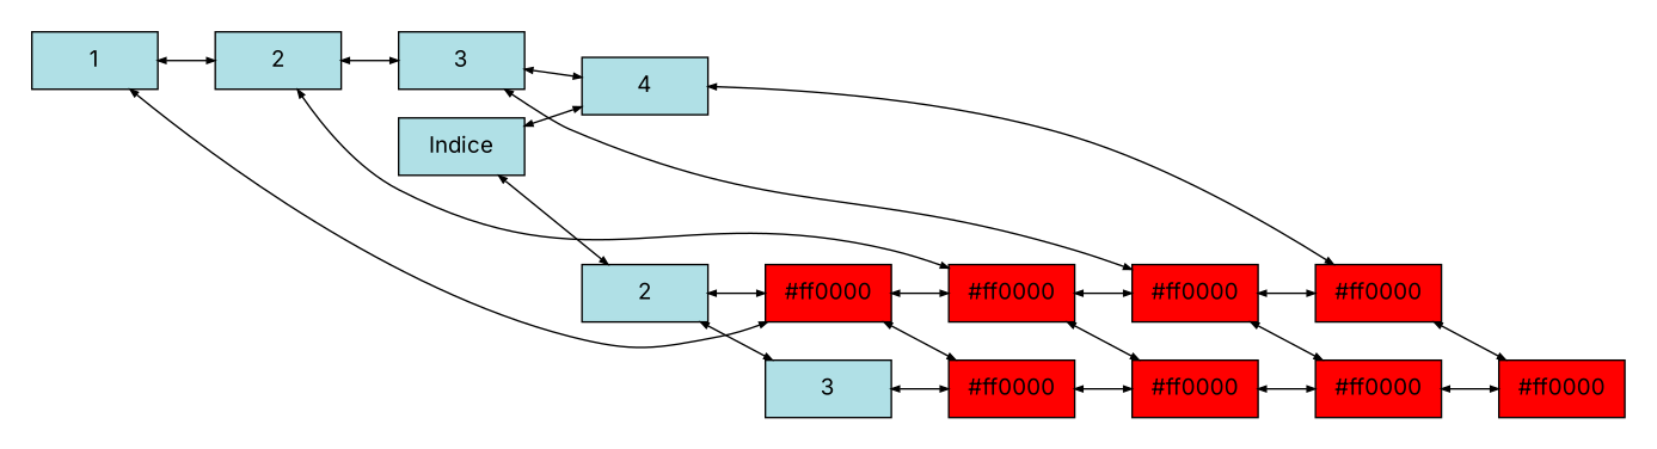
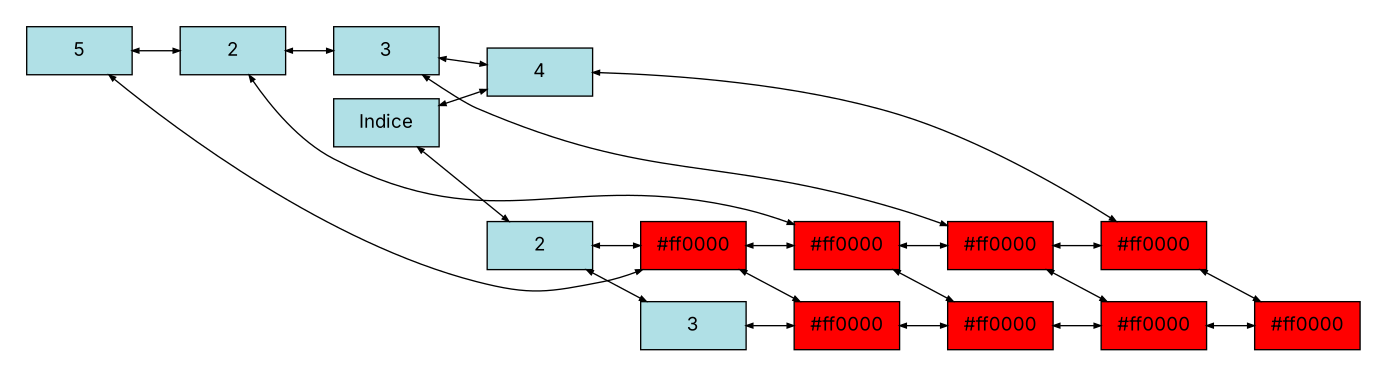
  digraph {
    concentrate=true
    fontname=Inter
    rank=same
    rankdir=LR
    node [fillcolor="#ff0000" fontname=Inter group=0 shape=box style=filled]
    edge [arrowsize=.5 dir=both fontname=Inter]
    n1 [fillcolor=powderblue label=Indice width=1.1]
-   n2 [fillcolor=powderblue label=1 width=1.1]
+   n2 [fillcolor=powderblue label=5 width=1.1]
    n3 [fillcolor=powderblue label=2 width=1.1]
    n4 [fillcolor=powderblue label=3 width=1.1]
    n5 [fillcolor=powderblue label=4 width=1.1]
    n6 [fillcolor=powderblue group=2 label=2 width=1.1]
    n7 [group=2 label="#ff0000" width=1.1]
    n8 [group=2 label="#ff0000" width=1.1]
    n9 [group=2 label="#ff0000" width=1.1]
    n10 [group=2 label="#ff0000" width=1.1]
    n11 [fillcolor=powderblue group=3 label=3 width=1.1]
    n12 [group=3 label="#ff0000" width=1.1]
    n13 [group=3 label="#ff0000" width=1.1]
    n14 [group=3 label="#ff0000" width=1.1]
    n15 [group=3 label="#ff0000" width=1.1]
    subgraph cluster_1 {
      color=white
      n1
      n2
      n3
      n4
      n5
    }
    subgraph cluster_2 {
      color=white
      n6
      n7
      n8
      n9
      n10
    }
    subgraph cluster_3 {
      color=white
      n11
      n12
      n13
      n14
      n15
    }
    n1 -> n5
    n1 -> n6
    n2 -> n3
    n2 -> n7
    n3 -> n4
    n3 -> n8
    n4 -> n5
    n4 -> n9
    n5 -> n10
    n6 -> n7
    n6 -> n11
    n7 -> n8
    n7 -> n12
    n8 -> n9
    n8 -> n13
    n9 -> n10
    n9 -> n14
    n10 -> n15
    n11 -> n12
    n12 -> n13
    n13 -> n14
    n14 -> n15
  }
